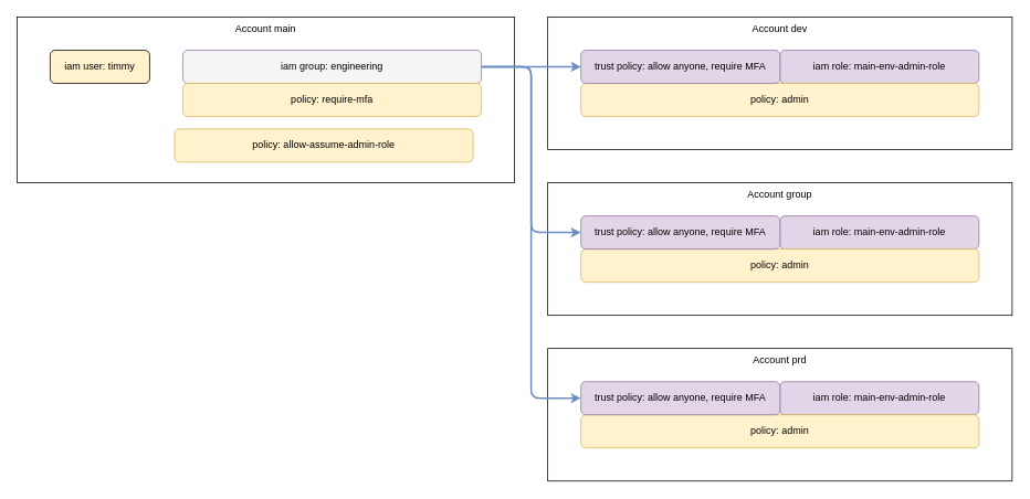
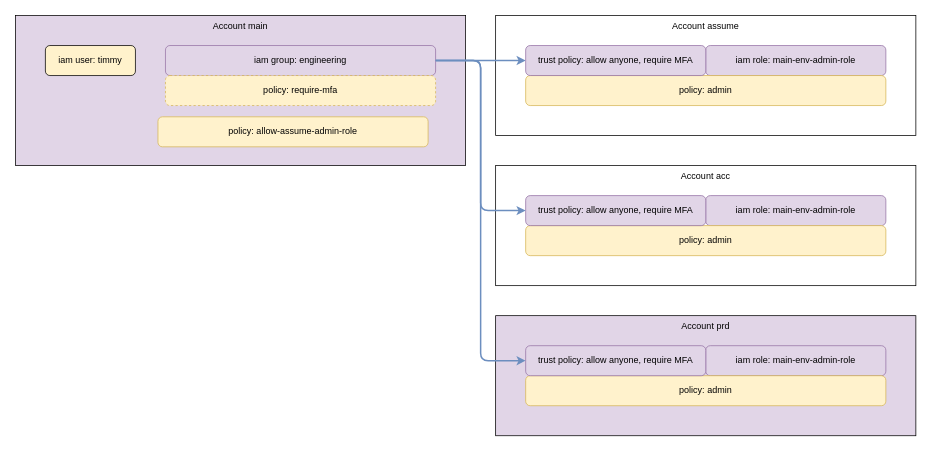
  <mxCell id="0" />
  <mxCell id="1" parent="0" />
- <mxCell id="2" value="Account dev" style="rounded=0;whiteSpace=wrap;html=1;verticalAlign=top;" vertex="1" parent="1"><mxGeometry x="660" y="20" width="560" height="160" as="geometry" /></mxCell>
- <mxCell id="3" value="Account main" style="rounded=0;whiteSpace=wrap;html=1;verticalAlign=top;" vertex="1" parent="1"><mxGeometry x="20" y="20" width="600" height="200" as="geometry" /></mxCell>
+ <mxCell id="2" value="Account assume" style="rounded=0;whiteSpace=wrap;html=1;verticalAlign=top;" vertex="1" parent="1"><mxGeometry x="660" y="20" width="560" height="160" as="geometry" /></mxCell>
+ <mxCell id="3" value="Account main" style="rounded=0;whiteSpace=wrap;html=1;verticalAlign=top;fillColor=#e1d5e7;" vertex="1" parent="1"><mxGeometry x="20" y="20" width="600" height="200" as="geometry" /></mxCell>
  <mxCell id="4" value="iam&amp;nbsp;user: timmy" style="rounded=1;whiteSpace=wrap;html=1;fillColor=#fff2cc;" vertex="1" parent="1"><mxGeometry x="60" y="60" width="120" height="40" as="geometry" /></mxCell>
  <mxCell id="5" style="edgeStyle=orthogonalEdgeStyle;orthogonalLoop=1;jettySize=auto;html=1;strokeWidth=2;fillColor=#dae8fc;strokeColor=#6c8ebf;" edge="1" parent="1" source="6" target="11"><mxGeometry relative="1" as="geometry" /></mxCell>
- <mxCell id="6" value="iam group: engineering" style="rounded=1;whiteSpace=wrap;html=1;fillColor=#f5f5f5;strokeColor=#9673a6;" vertex="1" parent="1"><mxGeometry x="220" y="60" width="360" height="40" as="geometry" /></mxCell>
- <mxCell id="7" value="policy: require-mfa" style="rounded=1;whiteSpace=wrap;html=1;fillColor=#fff2cc;strokeColor=#d6b656;" vertex="1" parent="1"><mxGeometry x="220" y="100" width="360" height="40" as="geometry" /></mxCell>
+ <mxCell id="6" value="iam group: engineering" style="rounded=1;whiteSpace=wrap;html=1;fillColor=#e1d5e7;strokeColor=#9673a6;" vertex="1" parent="1"><mxGeometry x="220" y="60" width="360" height="40" as="geometry" /></mxCell>
+ <mxCell id="7" value="policy: require-mfa" style="rounded=1;whiteSpace=wrap;html=1;fillColor=#fff2cc;strokeColor=#d6b656;dashed=1;" vertex="1" parent="1"><mxGeometry x="220" y="100" width="360" height="40" as="geometry" /></mxCell>
  <mxCell id="8" value="policy: allow-assume-admin-role" style="rounded=1;whiteSpace=wrap;html=1;fillColor=#fff2cc;strokeColor=#d6b656;" vertex="1" parent="1"><mxGeometry x="210" y="155" width="360" height="40" as="geometry" /></mxCell>
  <mxCell id="9" value="iam role:&amp;nbsp;main-env-admin-role" style="rounded=1;whiteSpace=wrap;html=1;fillColor=#e1d5e7;strokeColor=#9673a6;" vertex="1" parent="1"><mxGeometry x="940" y="60" width="240" height="40" as="geometry" /></mxCell>
  <mxCell id="10" value="policy: admin" style="rounded=1;whiteSpace=wrap;html=1;fillColor=#fff2cc;strokeColor=#d6b656;" vertex="1" parent="1"><mxGeometry x="700" y="100" width="480" height="40" as="geometry" /></mxCell>
  <mxCell id="11" value="trust policy: allow anyone, require MFA" style="rounded=1;whiteSpace=wrap;html=1;fillColor=#e1d5e7;strokeColor=#9673a6;" vertex="1" parent="1"><mxGeometry x="700" y="60" width="240" height="40" as="geometry" /></mxCell>
- <mxCell id="12" value="Account group" style="rounded=0;whiteSpace=wrap;html=1;verticalAlign=top;" vertex="1" parent="1"><mxGeometry x="660" y="220" width="560" height="160" as="geometry" /></mxCell>
+ <mxCell id="12" value="Account acc" style="rounded=0;whiteSpace=wrap;html=1;verticalAlign=top;" vertex="1" parent="1"><mxGeometry x="660" y="220" width="560" height="160" as="geometry" /></mxCell>
  <mxCell id="13" value="iam role:&amp;nbsp;main-env-admin-role" style="rounded=1;whiteSpace=wrap;html=1;fillColor=#e1d5e7;strokeColor=#9673a6;" vertex="1" parent="1"><mxGeometry x="940" y="260" width="240" height="40" as="geometry" /></mxCell>
  <mxCell id="14" value="policy: admin" style="rounded=1;whiteSpace=wrap;html=1;fillColor=#fff2cc;strokeColor=#d6b656;" vertex="1" parent="1"><mxGeometry x="700" y="300" width="480" height="40" as="geometry" /></mxCell>
  <mxCell id="15" value="trust policy: allow anyone, require MFA" style="rounded=1;whiteSpace=wrap;html=1;fillColor=#e1d5e7;strokeColor=#9673a6;" vertex="1" parent="1"><mxGeometry x="700" y="260" width="240" height="40" as="geometry" /></mxCell>
- <mxCell id="16" value="Account prd" style="rounded=0;whiteSpace=wrap;html=1;verticalAlign=top;" vertex="1" parent="1"><mxGeometry x="660" y="420" width="560" height="160" as="geometry" /></mxCell>
+ <mxCell id="16" value="Account prd" style="rounded=0;whiteSpace=wrap;html=1;verticalAlign=top;fillColor=#e1d5e7;" vertex="1" parent="1"><mxGeometry x="660" y="420" width="560" height="160" as="geometry" /></mxCell>
  <mxCell id="17" value="iam role:&amp;nbsp;main-env-admin-role" style="rounded=1;whiteSpace=wrap;html=1;fillColor=#e1d5e7;strokeColor=#9673a6;" vertex="1" parent="1"><mxGeometry x="940" y="460" width="240" height="40" as="geometry" /></mxCell>
  <mxCell id="18" value="policy: admin" style="rounded=1;whiteSpace=wrap;html=1;fillColor=#fff2cc;strokeColor=#d6b656;" vertex="1" parent="1"><mxGeometry x="700" y="500" width="480" height="40" as="geometry" /></mxCell>
  <mxCell id="19" value="trust policy: allow anyone, require MFA" style="rounded=1;whiteSpace=wrap;html=1;fillColor=#e1d5e7;strokeColor=#9673a6;" vertex="1" parent="1"><mxGeometry x="700" y="460" width="240" height="40" as="geometry" /></mxCell>
  <mxCell id="20" style="edgeStyle=orthogonalEdgeStyle;orthogonalLoop=1;jettySize=auto;html=1;entryX=0;entryY=0.5;entryDx=0;entryDy=0;strokeWidth=2;fillColor=#dae8fc;strokeColor=#6c8ebf;" edge="1" parent="1" source="6" target="19"><mxGeometry relative="1" as="geometry" /></mxCell>
  <mxCell id="21" style="edgeStyle=orthogonalEdgeStyle;orthogonalLoop=1;jettySize=auto;html=1;entryX=0;entryY=0.5;entryDx=0;entryDy=0;strokeWidth=2;fillColor=#dae8fc;strokeColor=#6c8ebf;" edge="1" parent="1" source="6" target="15"><mxGeometry relative="1" as="geometry" /></mxCell>
